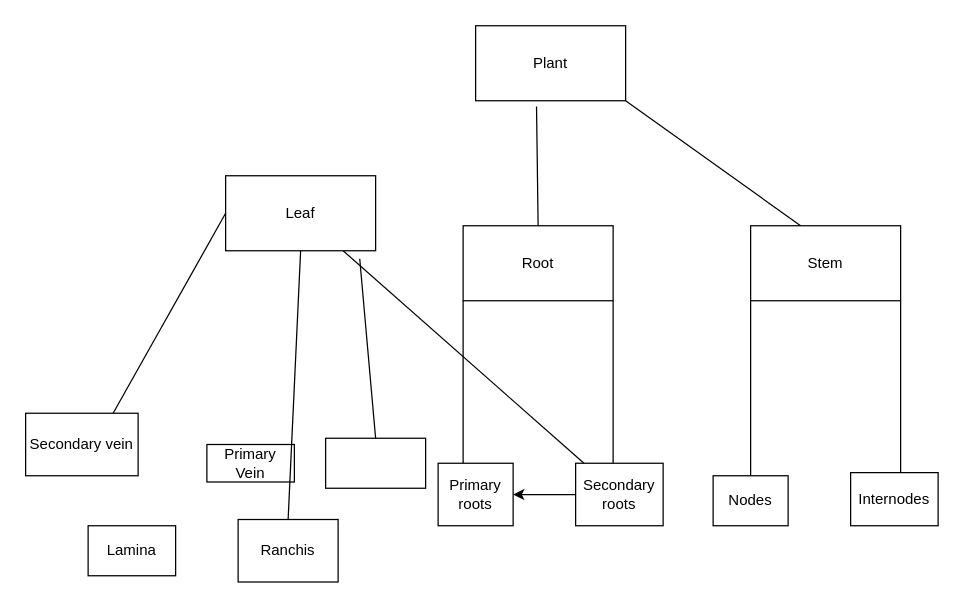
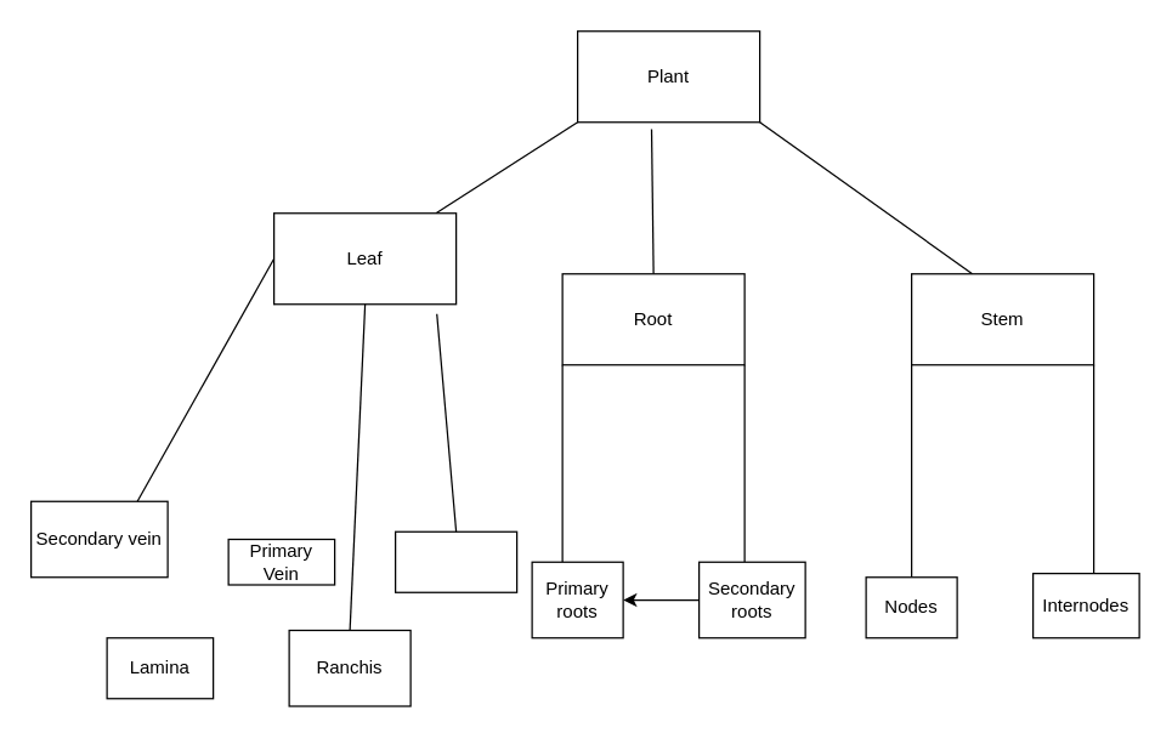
  <mxCell id="0" />
  <mxCell id="1" parent="0" />
  <mxCell id="2" value="Plant" style="rounded=0;whiteSpace=wrap;html=1;" vertex="1" parent="1"><mxGeometry x="380" y="20" width="120" height="60" as="geometry" /></mxCell>
- <mxCell id="3" value="" style="endArrow=none;html=1;rounded=0;" edge="1" parent="1" source="21" target="14"><mxGeometry width="50" height="50" relative="1" as="geometry"><mxPoint x="230" y="180" as="sourcePoint" /><mxPoint x="460" y="150" as="targetPoint" /></mxGeometry></mxCell>
+ <mxCell id="3" value="" style="endArrow=none;html=1;rounded=0;entryX=0;entryY=1;entryDx=0;entryDy=0;" edge="1" parent="1" source="21" target="2"><mxGeometry width="50" height="50" relative="1" as="geometry"><mxPoint x="230" y="180" as="sourcePoint" /><mxPoint x="460" y="150" as="targetPoint" /></mxGeometry></mxCell>
  <mxCell id="4" value="" style="endArrow=none;html=1;rounded=0;entryX=0.406;entryY=1.078;entryDx=0;entryDy=0;entryPerimeter=0;" edge="1" parent="1" target="2"><mxGeometry width="50" height="50" relative="1" as="geometry"><mxPoint x="430" y="180" as="sourcePoint" /><mxPoint x="460" y="150" as="targetPoint" /></mxGeometry></mxCell>
  <mxCell id="5" value="Root" style="rounded=0;whiteSpace=wrap;html=1;" vertex="1" parent="1"><mxGeometry x="370" y="180" width="120" height="60" as="geometry" /></mxCell>
  <mxCell id="6" value="" style="endArrow=none;html=1;rounded=0;entryX=1;entryY=1;entryDx=0;entryDy=0;" edge="1" parent="1" target="2"><mxGeometry width="50" height="50" relative="1" as="geometry"><mxPoint x="640" y="180" as="sourcePoint" /><mxPoint x="460" y="150" as="targetPoint" /></mxGeometry></mxCell>
  <mxCell id="7" value="Stem" style="rounded=0;whiteSpace=wrap;html=1;" vertex="1" parent="1"><mxGeometry x="600" y="180" width="120" height="60" as="geometry" /></mxCell>
  <mxCell id="8" value="Lamina" style="rounded=0;whiteSpace=wrap;html=1;" vertex="1" parent="1"><mxGeometry x="70" y="420" width="70" height="40" as="geometry" /></mxCell>
  <mxCell id="9" value="" style="endArrow=none;html=1;rounded=0;entryX=0;entryY=1;entryDx=0;entryDy=0;" edge="1" parent="1" target="5"><mxGeometry width="50" height="50" relative="1" as="geometry"><mxPoint x="370" y="370" as="sourcePoint" /><mxPoint x="460" y="260" as="targetPoint" /></mxGeometry></mxCell>
  <mxCell id="10" value="" style="endArrow=none;html=1;rounded=0;entryX=1;entryY=1;entryDx=0;entryDy=0;" edge="1" parent="1" target="5"><mxGeometry width="50" height="50" relative="1" as="geometry"><mxPoint x="490" y="370" as="sourcePoint" /><mxPoint x="460" y="260" as="targetPoint" /></mxGeometry></mxCell>
  <mxCell id="11" value="" style="endArrow=none;html=1;rounded=0;entryX=0;entryY=1;entryDx=0;entryDy=0;" edge="1" parent="1" target="7"><mxGeometry width="50" height="50" relative="1" as="geometry"><mxPoint x="600" y="380" as="sourcePoint" /><mxPoint x="460" y="260" as="targetPoint" /></mxGeometry></mxCell>
  <mxCell id="12" value="Primary roots" style="rounded=0;whiteSpace=wrap;html=1;" vertex="1" parent="1"><mxGeometry x="350" y="370" width="60" height="50" as="geometry" /></mxCell>
  <mxCell id="13" value="" style="edgeStyle=orthogonalEdgeStyle;rounded=0;orthogonalLoop=1;jettySize=auto;html=1;" edge="1" parent="1" source="14" target="12"><mxGeometry relative="1" as="geometry" /></mxCell>
  <mxCell id="14" value="Secondary roots" style="rounded=0;whiteSpace=wrap;html=1;" vertex="1" parent="1"><mxGeometry x="460" y="370" width="70" height="50" as="geometry" /></mxCell>
  <mxCell id="15" value="Nodes" style="rounded=0;whiteSpace=wrap;html=1;" vertex="1" parent="1"><mxGeometry x="570" y="380" width="60" height="40" as="geometry" /></mxCell>
  <mxCell id="16" value="" style="endArrow=none;html=1;rounded=0;entryX=1;entryY=1;entryDx=0;entryDy=0;" edge="1" parent="1" target="7"><mxGeometry width="50" height="50" relative="1" as="geometry"><mxPoint x="720" y="380" as="sourcePoint" /><mxPoint x="460" y="260" as="targetPoint" /></mxGeometry></mxCell>
  <mxCell id="17" value="Internodes" style="rounded=0;whiteSpace=wrap;html=1;" vertex="1" parent="1"><mxGeometry x="680" y="377.5" width="70" height="42.5" as="geometry" /></mxCell>
  <mxCell id="18" value="" style="endArrow=none;html=1;rounded=0;entryX=0;entryY=0.5;entryDx=0;entryDy=0;" edge="1" parent="1" target="21"><mxGeometry width="50" height="50" relative="1" as="geometry"><mxPoint x="90" y="330" as="sourcePoint" /><mxPoint x="350" y="200" as="targetPoint" /></mxGeometry></mxCell>
  <mxCell id="19" value="Secondary vein" style="rounded=0;whiteSpace=wrap;html=1;" vertex="1" parent="1"><mxGeometry x="20" y="330" width="90" height="50" as="geometry" /></mxCell>
  <mxCell id="20" value="" style="endArrow=none;html=1;rounded=0;entryX=0;entryY=1;entryDx=0;entryDy=0;" edge="1" parent="1" target="21"><mxGeometry width="50" height="50" relative="1" as="geometry"><mxPoint x="230" y="180" as="sourcePoint" /><mxPoint x="380" y="80" as="targetPoint" /></mxGeometry></mxCell>
  <mxCell id="21" value="Leaf" style="rounded=0;whiteSpace=wrap;html=1;" vertex="1" parent="1"><mxGeometry x="180" y="140" width="120" height="60" as="geometry" /></mxCell>
- <mxCell id="22" value="Primary Vein" style="rounded=0;whiteSpace=wrap;html=1;" vertex="1" parent="1"><mxGeometry x="165" y="355" width="70" height="30" as="geometry" /></mxCell>
+ <mxCell id="22" value="Primary Vein" style="rounded=0;whiteSpace=wrap;html=1;" vertex="1" parent="1"><mxGeometry x="150" y="355" width="70" height="30" as="geometry" /></mxCell>
  <mxCell id="23" style="edgeStyle=orthogonalEdgeStyle;rounded=0;orthogonalLoop=1;jettySize=auto;html=1;exitX=0.5;exitY=1;exitDx=0;exitDy=0;" edge="1" parent="1" source="8" target="8"><mxGeometry relative="1" as="geometry" /></mxCell>
  <mxCell id="24" value="Ranchis" style="rounded=0;whiteSpace=wrap;html=1;" vertex="1" parent="1"><mxGeometry x="190" y="415" width="80" height="50" as="geometry" /></mxCell>
  <mxCell id="25" value="" style="rounded=0;whiteSpace=wrap;html=1;" vertex="1" parent="1"><mxGeometry x="260" y="350" width="80" height="40" as="geometry" /></mxCell>
  <mxCell id="26" value="" style="endArrow=none;html=1;rounded=0;exitX=0.5;exitY=0;exitDx=0;exitDy=0;entryX=0.894;entryY=1.106;entryDx=0;entryDy=0;entryPerimeter=0;" edge="1" parent="1" source="25" target="21"><mxGeometry width="50" height="50" relative="1" as="geometry"><mxPoint x="300" y="250" as="sourcePoint" /><mxPoint x="350" y="200" as="targetPoint" /></mxGeometry></mxCell>
  <mxCell id="27" value="" style="endArrow=none;html=1;rounded=0;exitX=0.5;exitY=0;exitDx=0;exitDy=0;entryX=0.5;entryY=1;entryDx=0;entryDy=0;" edge="1" parent="1" source="24" target="21"><mxGeometry width="50" height="50" relative="1" as="geometry"><mxPoint x="300" y="250" as="sourcePoint" /><mxPoint x="350" y="200" as="targetPoint" /></mxGeometry></mxCell>
